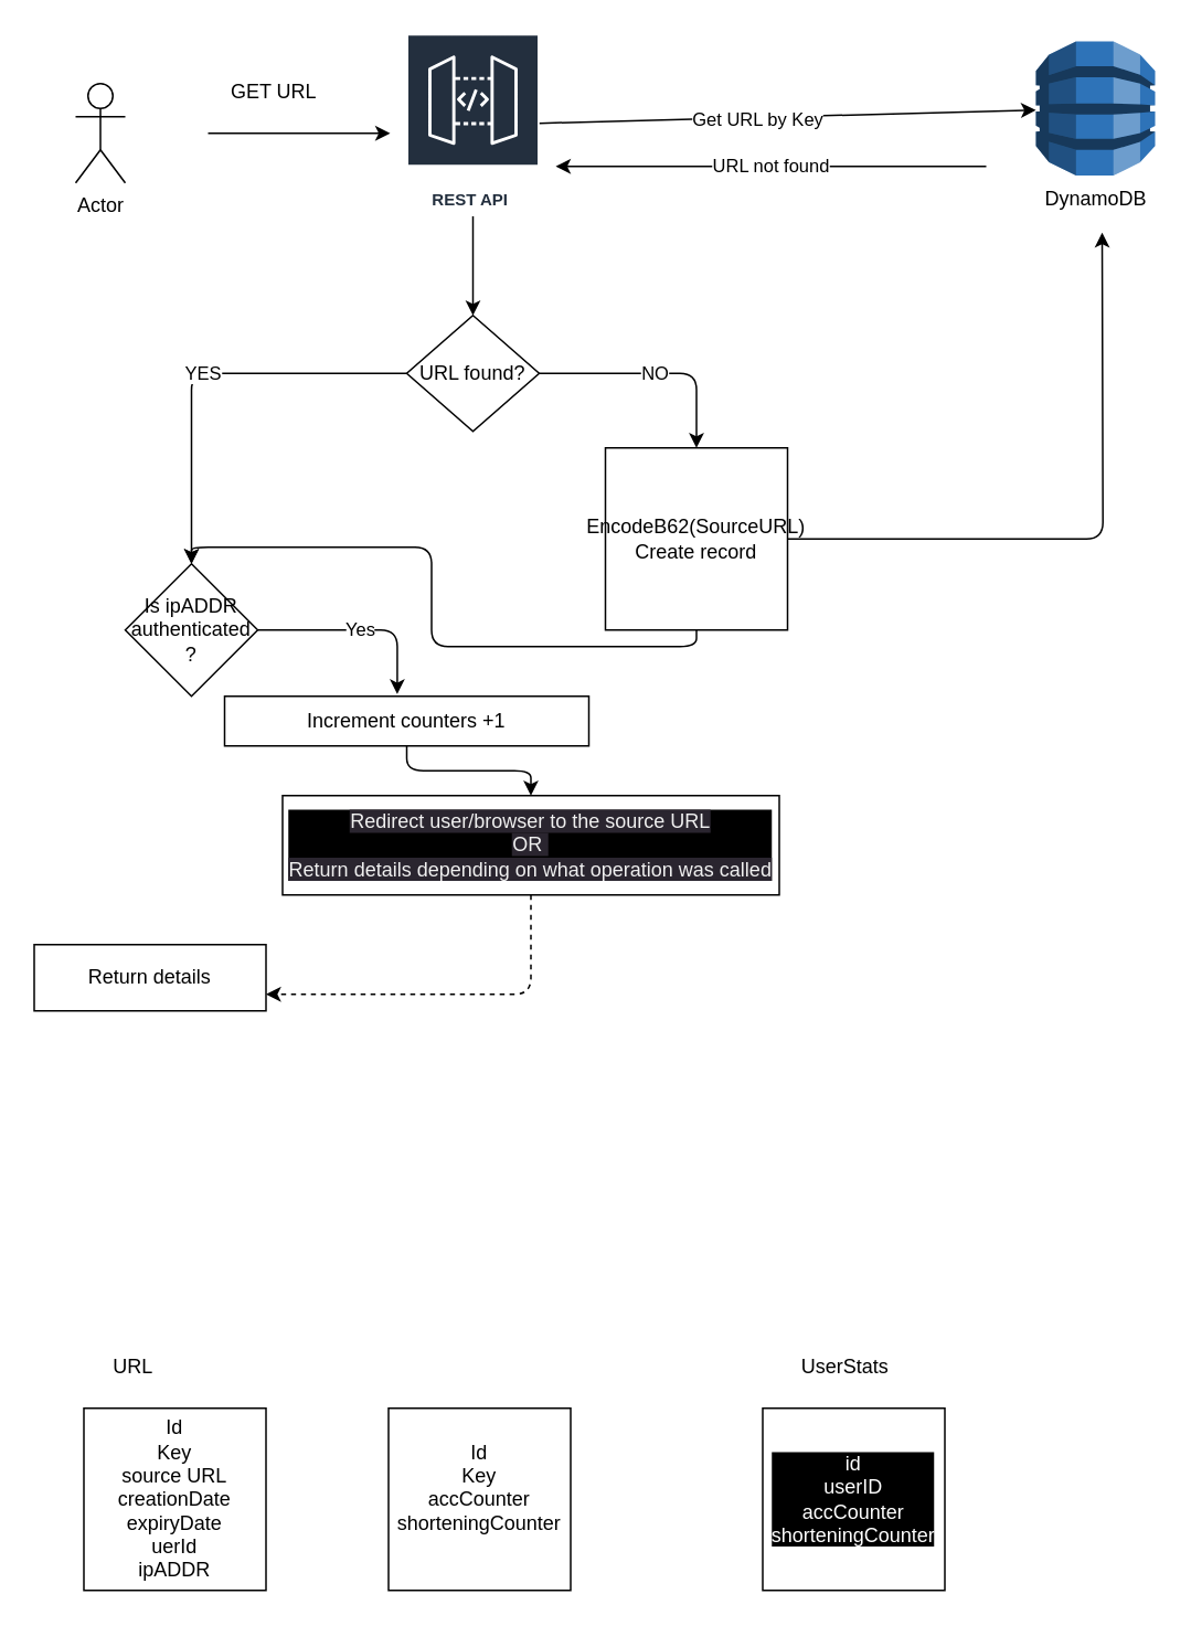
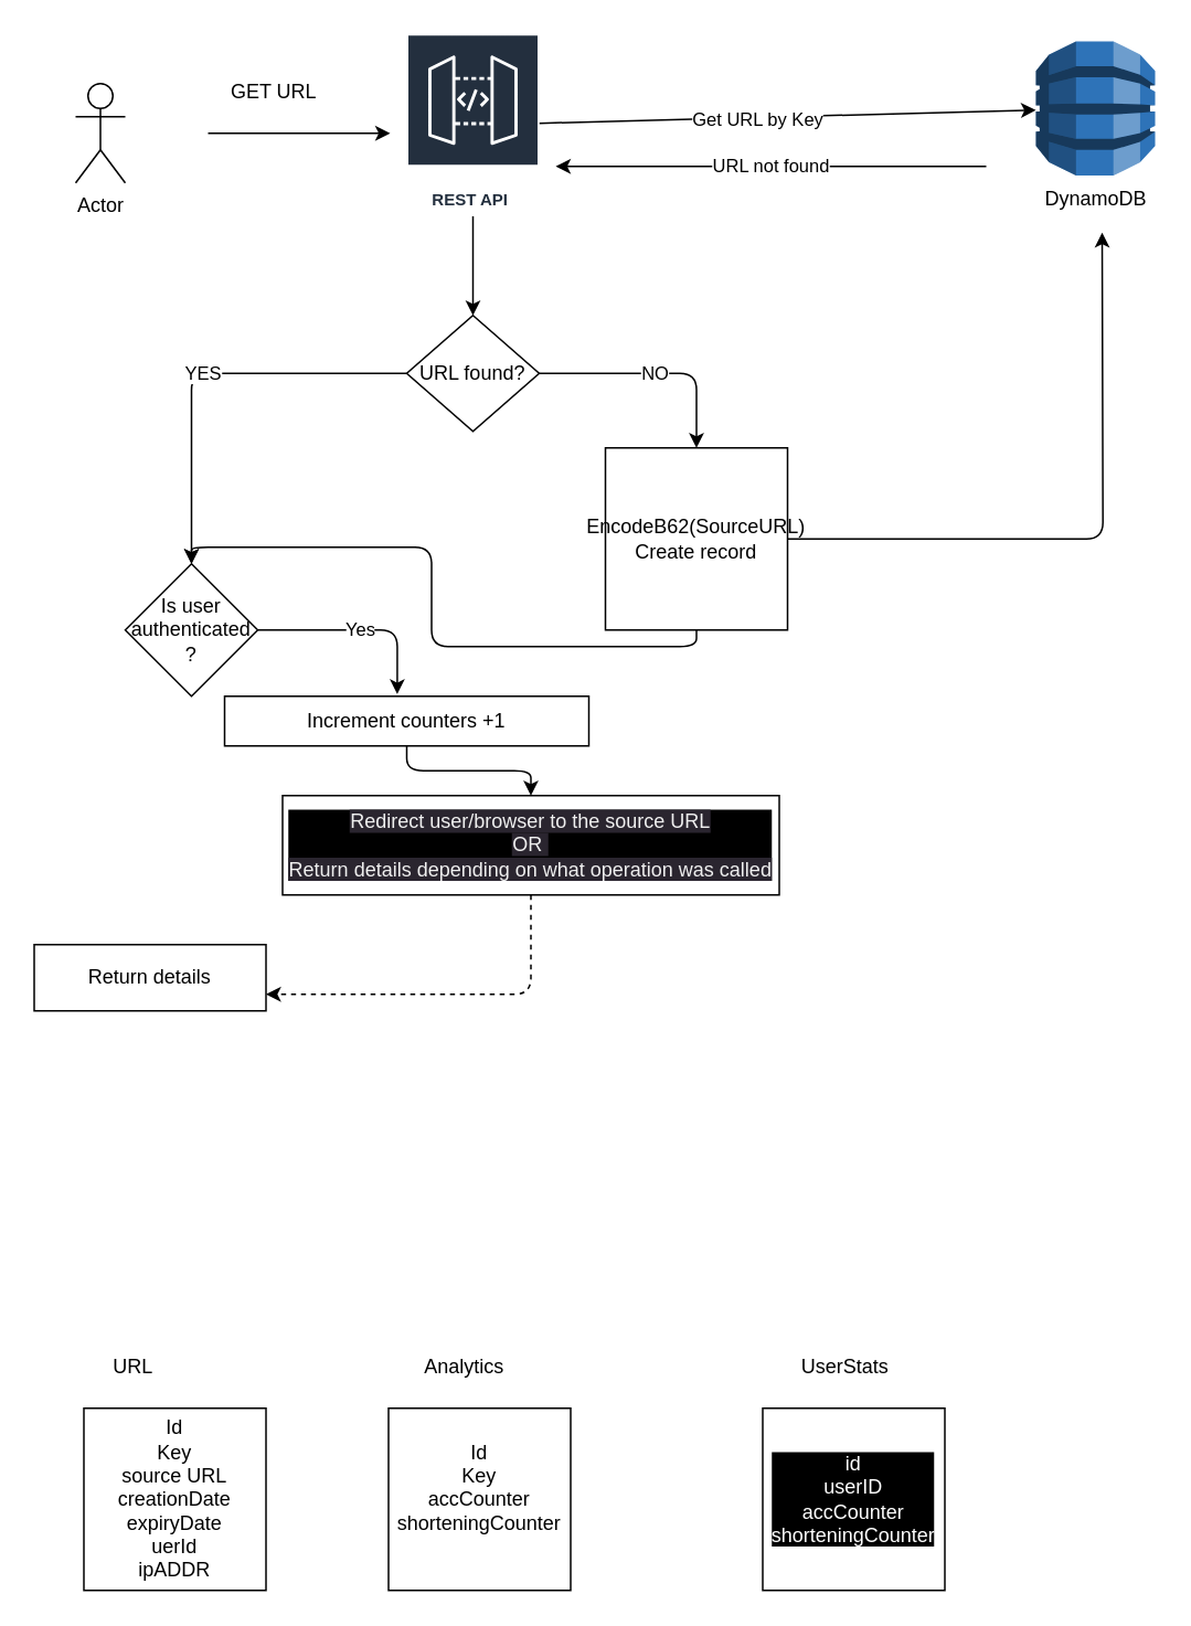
  <mxCell id="0" />
  <mxCell id="1" parent="0" />
  <mxCell id="2" value="Actor" style="shape=umlActor;verticalLabelPosition=bottom;verticalAlign=top;html=1;outlineConnect=0;" vertex="1" parent="1"><mxGeometry x="45" y="50" width="30" height="60" as="geometry" /></mxCell>
  <mxCell id="3" value="" style="endArrow=classic;html=1;" edge="1" parent="1"><mxGeometry width="50" height="50" relative="1" as="geometry"><mxPoint x="125" y="80" as="sourcePoint" /><mxPoint x="235" y="80" as="targetPoint" /></mxGeometry></mxCell>
  <mxCell id="4" value="DynamoDB&lt;br&gt;" style="outlineConnect=0;dashed=0;verticalLabelPosition=bottom;verticalAlign=top;align=center;html=1;shape=mxgraph.aws3.dynamo_db;fillColor=#2E73B8;gradientColor=none;" vertex="1" parent="1"><mxGeometry x="625" y="24.5" width="72" height="81" as="geometry" /></mxCell>
  <mxCell id="5" style="edgeStyle=none;html=1;" edge="1" parent="1" source="8" target="4"><mxGeometry relative="1" as="geometry" /></mxCell>
  <mxCell id="6" value="Get URL by Key" style="edgeLabel;html=1;align=center;verticalAlign=middle;resizable=0;points=[];" vertex="1" connectable="0" parent="5"><mxGeometry x="-0.122" y="-1" relative="1" as="geometry"><mxPoint as="offset" /></mxGeometry></mxCell>
  <mxCell id="7" style="edgeStyle=orthogonalEdgeStyle;html=1;entryX=0.5;entryY=0;entryDx=0;entryDy=0;" edge="1" parent="1" source="8" target="11"><mxGeometry relative="1" as="geometry" /></mxCell>
  <mxCell id="8" value="REST API&amp;nbsp;" style="sketch=0;outlineConnect=0;fontColor=#232F3E;gradientColor=none;strokeColor=#ffffff;fillColor=#232F3E;dashed=0;verticalLabelPosition=middle;verticalAlign=bottom;align=center;html=1;whiteSpace=wrap;fontSize=10;fontStyle=1;spacing=3;shape=mxgraph.aws4.productIcon;prIcon=mxgraph.aws4.api_gateway;" vertex="1" parent="1"><mxGeometry x="245" y="20" width="80" height="110" as="geometry" /></mxCell>
  <mxCell id="9" value="NO" style="edgeStyle=orthogonalEdgeStyle;html=1;entryX=0.5;entryY=0;entryDx=0;entryDy=0;exitX=1;exitY=0.5;exitDx=0;exitDy=0;" edge="1" parent="1" source="11" target="14"><mxGeometry relative="1" as="geometry"><mxPoint x="425" y="160" as="targetPoint" /></mxGeometry></mxCell>
  <mxCell id="10" value="YES" style="edgeStyle=orthogonalEdgeStyle;html=1;entryX=0.5;entryY=0;entryDx=0;entryDy=0;" edge="1" parent="1" source="11" target="20"><mxGeometry relative="1" as="geometry" /></mxCell>
  <mxCell id="11" value="URL found?" style="rhombus;whiteSpace=wrap;html=1;" vertex="1" parent="1"><mxGeometry x="245" y="190" width="80" height="70" as="geometry" /></mxCell>
  <mxCell id="12" style="edgeStyle=orthogonalEdgeStyle;html=1;exitX=1;exitY=0.5;exitDx=0;exitDy=0;" edge="1" parent="1" source="14"><mxGeometry relative="1" as="geometry"><mxPoint x="665" y="140" as="targetPoint" /></mxGeometry></mxCell>
  <mxCell id="13" style="edgeStyle=orthogonalEdgeStyle;html=1;entryX=0.5;entryY=0;entryDx=0;entryDy=0;fontColor=#FFFFFF;exitX=0.5;exitY=1;exitDx=0;exitDy=0;" edge="1" parent="1" source="14" target="20"><mxGeometry relative="1" as="geometry" /></mxCell>
  <mxCell id="14" value="EncodeB62(SourceURL)&lt;br&gt;Create record" style="whiteSpace=wrap;html=1;aspect=fixed;" vertex="1" parent="1"><mxGeometry x="365" y="270" width="110" height="110" as="geometry" /></mxCell>
  <mxCell id="15" style="edgeStyle=orthogonalEdgeStyle;html=1;fontColor=#FFFFFF;" edge="1" parent="1" source="16" target="29"><mxGeometry relative="1" as="geometry" /></mxCell>
  <mxCell id="16" value="Increment counters +1" style="rounded=0;whiteSpace=wrap;html=1;" vertex="1" parent="1"><mxGeometry x="135" y="420" width="220" height="30" as="geometry" /></mxCell>
  <mxCell id="17" value="URL not found" style="endArrow=classic;html=1;" edge="1" parent="1"><mxGeometry width="50" height="50" relative="1" as="geometry"><mxPoint x="595" y="100" as="sourcePoint" /><mxPoint x="335" y="100" as="targetPoint" /></mxGeometry></mxCell>
  <mxCell id="18" value="GET URL" style="text;html=1;strokeColor=none;fillColor=none;align=center;verticalAlign=middle;whiteSpace=wrap;rounded=0;" vertex="1" parent="1"><mxGeometry x="135" y="40" width="60" height="30" as="geometry" /></mxCell>
  <mxCell id="19" value="Yes" style="edgeStyle=orthogonalEdgeStyle;html=1;entryX=0.474;entryY=-0.042;entryDx=0;entryDy=0;entryPerimeter=0;exitX=1;exitY=0.5;exitDx=0;exitDy=0;" edge="1" parent="1" source="20" target="16"><mxGeometry relative="1" as="geometry" /></mxCell>
- <mxCell id="20" value="Is ipADDR authenticated ?" style="rhombus;whiteSpace=wrap;html=1;" vertex="1" parent="1"><mxGeometry x="75" y="340" width="80" height="80" as="geometry" /></mxCell>
+ <mxCell id="20" value="Is user authenticated ?" style="rhombus;whiteSpace=wrap;html=1;" vertex="1" parent="1"><mxGeometry x="75" y="340" width="80" height="80" as="geometry" /></mxCell>
  <mxCell id="21" value="Return details" style="rounded=0;whiteSpace=wrap;html=1;" vertex="1" parent="1"><mxGeometry x="20" y="570" width="140" height="40" as="geometry" /></mxCell>
  <mxCell id="22" value="Id&lt;br&gt;Key&lt;br&gt;source URL&lt;br&gt;creationDate&lt;br&gt;expiryDate&lt;br&gt;uerId&lt;br&gt;ipADDR" style="whiteSpace=wrap;html=1;aspect=fixed;" vertex="1" parent="1"><mxGeometry x="50" y="850" width="110" height="110" as="geometry" /></mxCell>
  <mxCell id="23" value="Id&lt;br&gt;Key&lt;br&gt;accCounter&lt;br&gt;shorteningCounter&lt;span style=&quot;color: rgba(0, 0, 0, 0); font-family: monospace; font-size: 0px; text-align: start;&quot;&gt;%3CmxGraphModel%3E%3Croot%3E%3CmxCell%20id%3D%220%22%2F%3E%3CmxCell%20id%3D%221%22%20parent%3D%220%22%2F%3E%3CmxCell%20id%3D%222%22%20value%3D%22Id%26lt%3Bbr%26gt%3BKey%26lt%3Bbr%26gt%3Bsource%20URL%26lt%3Bbr%26gt%3BcreationDate%26lt%3Bbr%26gt%3BexpiryDate%26lt%3Bbr%26gt%3BuerId%26lt%3Bbr%26gt%3BipADDR%22%20style%3D%22whiteSpace%3Dwrap%3Bhtml%3D1%3Baspect%3Dfixed%3B%22%20vertex%3D%221%22%20parent%3D%221%22%3E%3CmxGeometry%20x%3D%22120%22%20y%3D%22640%22%20width%3D%22110%22%20height%3D%22110%22%20as%3D%22geometry%22%2F%3E%3C%2FmxCell%3E%3C%2Froot%3E%3C%2FmxGraphModel%3E&lt;br&gt;shortened&lt;br&gt;&lt;/span&gt;" style="whiteSpace=wrap;html=1;aspect=fixed;" vertex="1" parent="1"><mxGeometry x="234" y="850" width="110" height="110" as="geometry" /></mxCell>
  <mxCell id="24" value="URL" style="text;html=1;strokeColor=none;fillColor=none;align=center;verticalAlign=middle;whiteSpace=wrap;rounded=0;" vertex="1" parent="1"><mxGeometry x="50" y="810" width="60" height="30" as="geometry" /></mxCell>
+ <mxCell id="25" value="Analytics" style="text;html=1;strokeColor=none;fillColor=none;align=center;verticalAlign=middle;whiteSpace=wrap;rounded=0;" vertex="1" parent="1"><mxGeometry x="250" y="810" width="60" height="30" as="geometry" /></mxCell>
  <mxCell id="26" value="UserStats" style="text;html=1;strokeColor=none;fillColor=none;align=center;verticalAlign=middle;whiteSpace=wrap;rounded=0;" vertex="1" parent="1"><mxGeometry x="480" y="810" width="60" height="30" as="geometry" /></mxCell>
  <mxCell id="27" value="&lt;span style=&quot;&quot;&gt;id&lt;br&gt;userID&lt;br&gt;accCounter&lt;br&gt;shorteningCounter&lt;/span&gt;" style="whiteSpace=wrap;html=1;aspect=fixed;labelBackgroundColor=#000000;fontColor=#FFFFFF;" vertex="1" parent="1"><mxGeometry x="460" y="850" width="110" height="110" as="geometry" /></mxCell>
  <mxCell id="28" style="edgeStyle=orthogonalEdgeStyle;html=1;entryX=1;entryY=0.75;entryDx=0;entryDy=0;fontColor=#FFFFFF;exitX=0.5;exitY=1;exitDx=0;exitDy=0;dashed=1;" edge="1" parent="1" source="29" target="21"><mxGeometry relative="1" as="geometry"><mxPoint x="330" y="550" as="sourcePoint" /></mxGeometry></mxCell>
  <mxCell id="29" value="&lt;span style=&quot;color: rgb(240, 240, 240); font-family: Helvetica; font-size: 12px; font-style: normal; font-variant-ligatures: normal; font-variant-caps: normal; font-weight: 400; letter-spacing: normal; orphans: 2; text-align: center; text-indent: 0px; text-transform: none; widows: 2; word-spacing: 0px; -webkit-text-stroke-width: 0px; background-color: rgb(42, 37, 47); text-decoration-thickness: initial; text-decoration-style: initial; text-decoration-color: initial; float: none; display: inline !important;&quot;&gt;Redirect user/browser to the source URL&lt;br&gt;OR&amp;nbsp;&lt;br&gt;Return details depending on what operation was called&lt;br&gt;&lt;/span&gt;" style="rounded=0;whiteSpace=wrap;html=1;labelBackgroundColor=#000000;fontColor=#FFFFFF;" vertex="1" parent="1"><mxGeometry x="170" y="480" width="300" height="60" as="geometry" /></mxCell>
